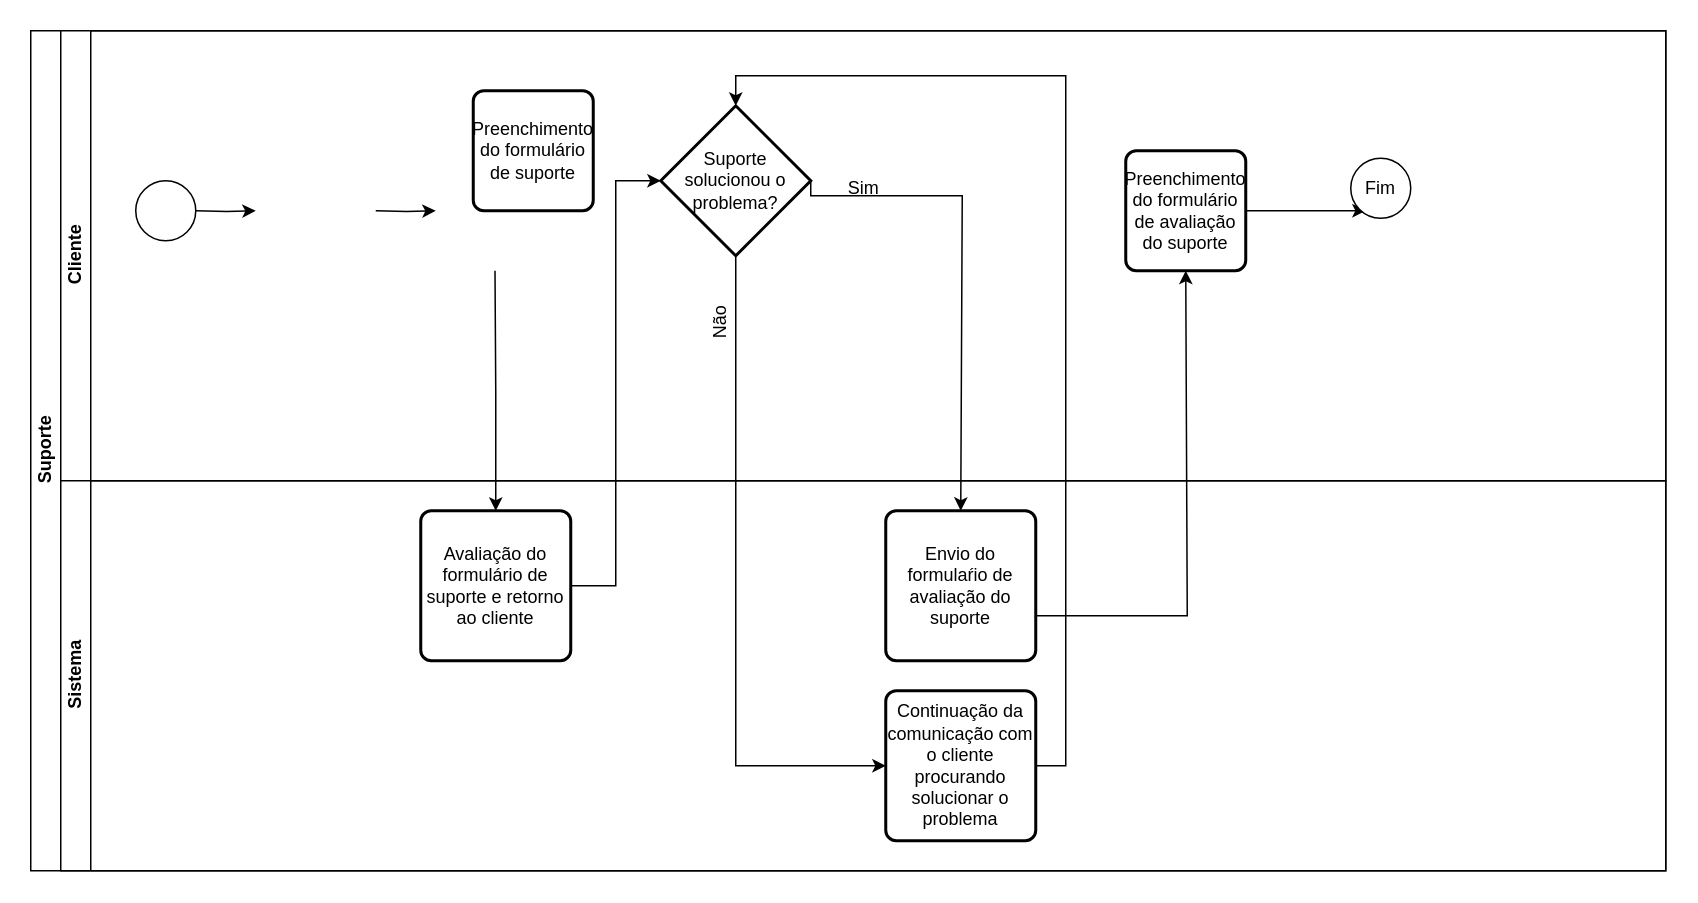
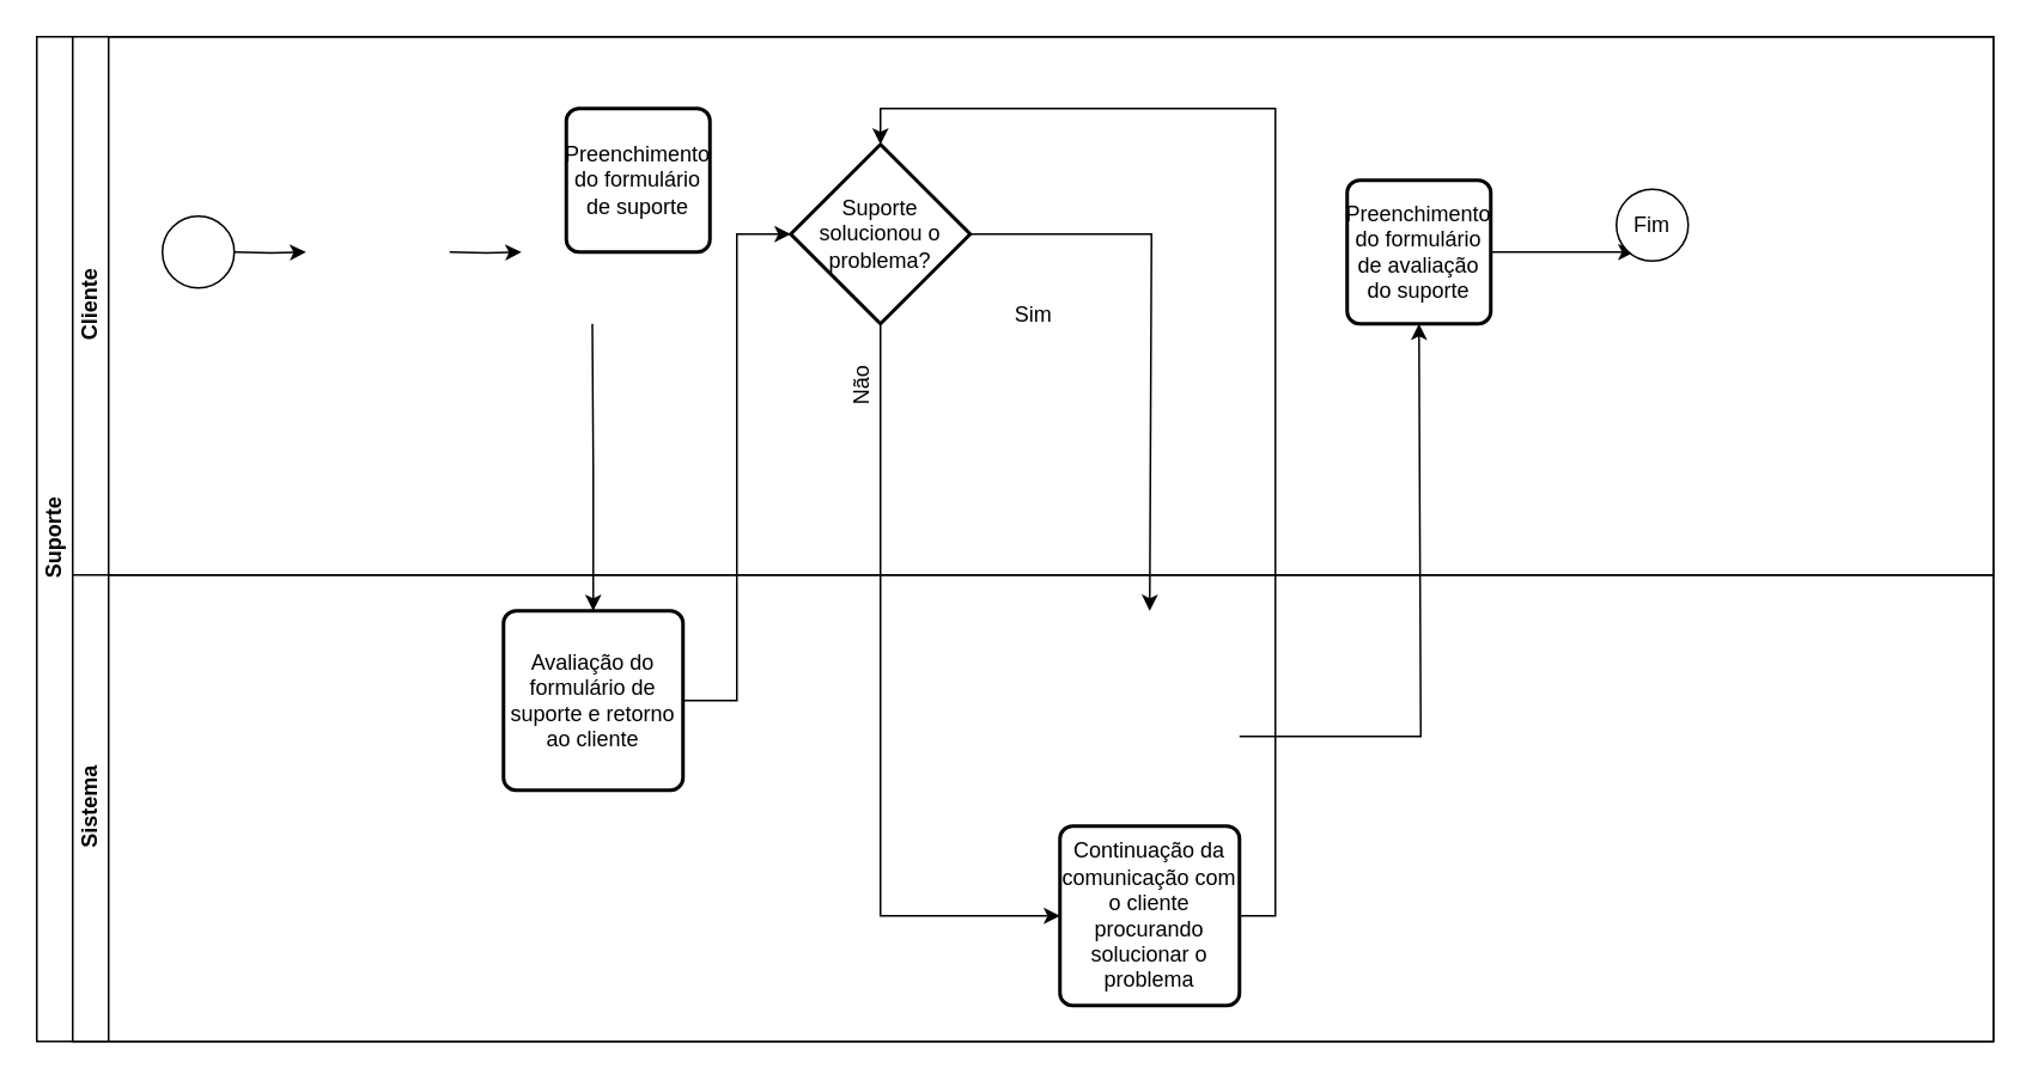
  <mxCell id="0" />
  <mxCell id="1" parent="0" />
  <mxCell id="2" value="Suporte" style="swimlane;html=1;childLayout=stackLayout;resizeParent=1;resizeParentMax=0;horizontal=0;startSize=20;horizontalStack=0;" parent="1" vertex="1"><mxGeometry x="20" y="20" width="1090" height="560" as="geometry" /></mxCell>
  <mxCell id="3" value="Cliente" style="swimlane;html=1;startSize=20;horizontal=0;" parent="2" vertex="1"><mxGeometry x="20" width="1070" height="300" as="geometry" /></mxCell>
  <mxCell id="4" value="" style="edgeStyle=orthogonalEdgeStyle;rounded=0;orthogonalLoop=1;jettySize=auto;html=1;" parent="3" edge="1"><mxGeometry relative="1" as="geometry"><mxPoint x="90" y="120" as="sourcePoint" /><mxPoint x="130" y="120" as="targetPoint" /></mxGeometry></mxCell>
  <mxCell id="5" value="" style="ellipse;whiteSpace=wrap;html=1;" parent="3" vertex="1"><mxGeometry x="50" y="100" width="40" height="40" as="geometry" /></mxCell>
  <mxCell id="6" style="edgeStyle=orthogonalEdgeStyle;rounded=0;orthogonalLoop=1;jettySize=auto;html=1;exitX=1;exitY=0.5;exitDx=0;exitDy=0;entryX=0;entryY=0.5;entryDx=0;entryDy=0;" edge="1" parent="3"><mxGeometry relative="1" as="geometry"><mxPoint x="210" y="120" as="sourcePoint" /><mxPoint x="250" y="120" as="targetPoint" /></mxGeometry></mxCell>
  <mxCell id="7" value="Preenchimento do formulário de suporte" style="rounded=1;whiteSpace=wrap;html=1;absoluteArcSize=1;arcSize=14;strokeWidth=2;" vertex="1" parent="3"><mxGeometry x="275" y="40" width="80" height="80" as="geometry" /></mxCell>
  <mxCell id="8" style="edgeStyle=orthogonalEdgeStyle;rounded=0;orthogonalLoop=1;jettySize=auto;html=1;exitX=0.5;exitY=1;exitDx=0;exitDy=0;" edge="1" parent="3"><mxGeometry relative="1" as="geometry"><mxPoint x="290" y="320" as="targetPoint" /><mxPoint x="289.5" y="160" as="sourcePoint" /></mxGeometry></mxCell>
  <mxCell id="9" style="edgeStyle=orthogonalEdgeStyle;rounded=0;orthogonalLoop=1;jettySize=auto;html=1;exitX=1;exitY=0.5;exitDx=0;exitDy=0;exitPerimeter=0;" edge="1" parent="3" source="10"><mxGeometry relative="1" as="geometry"><mxPoint x="600" y="320" as="targetPoint" /><Array as="points"><mxPoint x="601" y="110" /></Array></mxGeometry></mxCell>
- <mxCell id="10" value="Suporte solucionou o problema?" style="strokeWidth=2;html=1;shape=mxgraph.flowchart.decision;whiteSpace=wrap;" vertex="1" parent="3"><mxGeometry x="400" y="50" width="100" height="100" as="geometry" /></mxCell>
+ <mxCell id="10" value="Suporte solucionou o problema?" style="strokeWidth=2;html=1;shape=mxgraph.flowchart.decision;whiteSpace=wrap;" vertex="1" parent="3"><mxGeometry x="400" y="60" width="100" height="100" as="geometry" /></mxCell>
  <mxCell id="11" style="edgeStyle=orthogonalEdgeStyle;rounded=0;orthogonalLoop=1;jettySize=auto;html=1;exitX=1;exitY=0.5;exitDx=0;exitDy=0;" edge="1" parent="3" source="12"><mxGeometry relative="1" as="geometry"><mxPoint x="870" y="120" as="targetPoint" /></mxGeometry></mxCell>
  <mxCell id="12" value="Preenchimento do formulário de avaliação do suporte" style="rounded=1;whiteSpace=wrap;html=1;absoluteArcSize=1;arcSize=14;strokeWidth=2;" vertex="1" parent="3"><mxGeometry x="710" y="80" width="80" height="80" as="geometry" /></mxCell>
  <mxCell id="13" style="edgeStyle=orthogonalEdgeStyle;rounded=0;orthogonalLoop=1;jettySize=auto;html=1;exitX=1;exitY=0.5;exitDx=0;exitDy=0;" edge="1" parent="3"><mxGeometry relative="1" as="geometry"><mxPoint x="750" y="160" as="targetPoint" /><mxPoint x="650" y="390" as="sourcePoint" /><Array as="points"><mxPoint x="751" y="390" /></Array></mxGeometry></mxCell>
  <mxCell id="14" value="Fim" style="ellipse;whiteSpace=wrap;html=1;" vertex="1" parent="3"><mxGeometry x="860" y="85" width="40" height="40" as="geometry" /></mxCell>
- <mxCell id="15" value="Sim" style="text;html=1;align=center;verticalAlign=middle;resizable=0;points=[];autosize=1;strokeColor=none;fillColor=none;" vertex="1" parent="3"><mxGeometry x="515" y="90" width="40" height="30" as="geometry" /></mxCell>
+ <mxCell id="15" value="Sim" style="text;html=1;align=center;verticalAlign=middle;resizable=0;points=[];autosize=1;strokeColor=none;fillColor=none;" vertex="1" parent="3"><mxGeometry x="515" y="140" width="40" height="30" as="geometry" /></mxCell>
  <mxCell id="16" value="Não" style="text;html=1;align=center;verticalAlign=middle;resizable=0;points=[];autosize=1;strokeColor=none;fillColor=none;rotation=270;" vertex="1" parent="3"><mxGeometry x="415" y="180" width="50" height="30" as="geometry" /></mxCell>
  <mxCell id="17" value="Sistema" style="swimlane;html=1;startSize=20;horizontal=0;" parent="2" vertex="1"><mxGeometry x="20" y="300" width="1070" height="260" as="geometry" /></mxCell>
  <mxCell id="18" value="Avaliação do formulário de suporte e retorno ao cliente" style="rounded=1;whiteSpace=wrap;html=1;absoluteArcSize=1;arcSize=14;strokeWidth=2;" vertex="1" parent="17"><mxGeometry x="240" y="20" width="100" height="100" as="geometry" /></mxCell>
- <mxCell id="19" value="Envio do formulaŕio de avaliação do suporte" style="rounded=1;whiteSpace=wrap;html=1;absoluteArcSize=1;arcSize=14;strokeWidth=2;" vertex="1" parent="17"><mxGeometry x="550" y="20" width="100" height="100" as="geometry" /></mxCell>
  <mxCell id="20" value="Continuação da comunicação com o cliente procurando solucionar o problema" style="rounded=1;whiteSpace=wrap;html=1;absoluteArcSize=1;arcSize=14;strokeWidth=2;" vertex="1" parent="17"><mxGeometry x="550" y="140" width="100" height="100" as="geometry" /></mxCell>
  <mxCell id="21" style="edgeStyle=orthogonalEdgeStyle;rounded=0;orthogonalLoop=1;jettySize=auto;html=1;exitX=1;exitY=0.5;exitDx=0;exitDy=0;entryX=0;entryY=0.5;entryDx=0;entryDy=0;entryPerimeter=0;" edge="1" parent="2" source="18" target="10"><mxGeometry relative="1" as="geometry" /></mxCell>
  <mxCell id="22" style="edgeStyle=orthogonalEdgeStyle;rounded=0;orthogonalLoop=1;jettySize=auto;html=1;exitX=0.5;exitY=1;exitDx=0;exitDy=0;exitPerimeter=0;entryX=0;entryY=0.5;entryDx=0;entryDy=0;" edge="1" parent="2" source="10" target="20"><mxGeometry relative="1" as="geometry"><mxPoint x="470" y="510" as="targetPoint" /><Array as="points"><mxPoint x="470" y="490" /></Array></mxGeometry></mxCell>
  <mxCell id="23" style="edgeStyle=orthogonalEdgeStyle;rounded=0;orthogonalLoop=1;jettySize=auto;html=1;exitX=1;exitY=0.5;exitDx=0;exitDy=0;entryX=0.5;entryY=0;entryDx=0;entryDy=0;entryPerimeter=0;" edge="1" parent="2" source="20" target="10"><mxGeometry relative="1" as="geometry"><mxPoint x="690" y="40" as="targetPoint" /></mxGeometry></mxCell>
